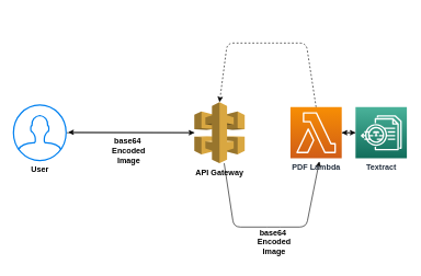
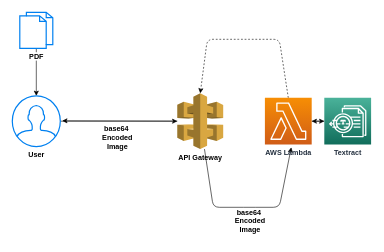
  <mxCell id="0" />
  <mxCell id="1" parent="0" />
+ <mxCell id="2" style="edgeStyle=none;html=1;" edge="1" parent="1" source="3" target="15"><mxGeometry relative="1" as="geometry"><mxPoint x="132.5" y="205" as="targetPoint" /></mxGeometry></mxCell>
+ <mxCell id="3" value="&lt;b&gt;PDF&lt;/b&gt;" style="html=1;verticalLabelPosition=bottom;align=center;labelBackgroundColor=#ffffff;verticalAlign=top;strokeWidth=2;strokeColor=#0080F0;shadow=0;dashed=0;shape=mxgraph.ios7.icons.documents;" vertex="1" parent="1"><mxGeometry x="32.5" y="20" width="55" height="60" as="geometry" /></mxCell>
  <mxCell id="4" style="html=1;entryX=1;entryY=0.5;entryDx=0;entryDy=0;entryPerimeter=0;" edge="1" parent="1" source="5" target="11"><mxGeometry relative="1" as="geometry" /></mxCell>
  <mxCell id="5" value="&lt;b&gt;Textract&lt;/b&gt;" style="sketch=0;points=[[0,0,0],[0.25,0,0],[0.5,0,0],[0.75,0,0],[1,0,0],[0,1,0],[0.25,1,0],[0.5,1,0],[0.75,1,0],[1,1,0],[0,0.25,0],[0,0.5,0],[0,0.75,0],[1,0.25,0],[1,0.5,0],[1,0.75,0]];outlineConnect=0;fontColor=#232F3E;gradientColor=#4AB29A;gradientDirection=north;fillColor=#116D5B;strokeColor=#ffffff;dashed=0;verticalLabelPosition=bottom;verticalAlign=top;align=center;html=1;fontSize=12;fontStyle=0;aspect=fixed;shape=mxgraph.aws4.resourceIcon;resIcon=mxgraph.aws4.textract;" vertex="1" parent="1"><mxGeometry x="540" y="162.5" width="78" height="78" as="geometry" /></mxCell>
  <mxCell id="6" style="edgeStyle=none;html=1;" edge="1" parent="1" source="8"><mxGeometry relative="1" as="geometry"><mxPoint x="485" y="245" as="targetPoint" /><Array as="points"><mxPoint x="355" y="345" /><mxPoint x="415" y="345" /><mxPoint x="465" y="345" /></Array></mxGeometry></mxCell>
  <mxCell id="7" style="edgeStyle=none;html=1;entryX=1.04;entryY=0.492;entryDx=0;entryDy=0;entryPerimeter=0;" edge="1" parent="1" source="8" target="15"><mxGeometry relative="1" as="geometry" /></mxCell>
  <mxCell id="8" value="&lt;b&gt;API Gateway&lt;/b&gt;" style="outlineConnect=0;dashed=0;verticalLabelPosition=bottom;verticalAlign=top;align=center;html=1;shape=mxgraph.aws3.api_gateway;fillColor=#D9A741;gradientColor=none;" vertex="1" parent="1"><mxGeometry x="295" y="155" width="76.5" height="93" as="geometry" /></mxCell>
  <mxCell id="9" style="edgeStyle=none;html=1;entryX=0;entryY=0.5;entryDx=0;entryDy=0;entryPerimeter=0;" edge="1" parent="1" source="11" target="5"><mxGeometry relative="1" as="geometry" /></mxCell>
  <mxCell id="10" style="edgeStyle=none;html=1;exitX=0.5;exitY=0;exitDx=0;exitDy=0;exitPerimeter=0;entryX=0.5;entryY=0;entryDx=0;entryDy=0;entryPerimeter=0;dashed=1;" edge="1" parent="1" source="11" target="8"><mxGeometry relative="1" as="geometry"><Array as="points"><mxPoint x="465" y="65" /><mxPoint x="405" y="65" /><mxPoint x="345" y="65" /></Array></mxGeometry></mxCell>
- <mxCell id="11" value="&lt;b&gt;PDF Lambda&lt;/b&gt;" style="sketch=0;points=[[0,0,0],[0.25,0,0],[0.5,0,0],[0.75,0,0],[1,0,0],[0,1,0],[0.25,1,0],[0.5,1,0],[0.75,1,0],[1,1,0],[0,0.25,0],[0,0.5,0],[0,0.75,0],[1,0.25,0],[1,0.5,0],[1,0.75,0]];outlineConnect=0;fontColor=#232F3E;gradientColor=#F78E04;gradientDirection=north;fillColor=#D05C17;strokeColor=#ffffff;dashed=0;verticalLabelPosition=bottom;verticalAlign=top;align=center;html=1;fontSize=12;fontStyle=0;aspect=fixed;shape=mxgraph.aws4.resourceIcon;resIcon=mxgraph.aws4.lambda;" vertex="1" parent="1"><mxGeometry x="441" y="162.5" width="78" height="78" as="geometry" /></mxCell>
+ <mxCell id="11" value="&lt;b&gt;AWS Lambda&lt;/b&gt;" style="sketch=0;points=[[0,0,0],[0.25,0,0],[0.5,0,0],[0.75,0,0],[1,0,0],[0,1,0],[0.25,1,0],[0.5,1,0],[0.75,1,0],[1,1,0],[0,0.25,0],[0,0.5,0],[0,0.75,0],[1,0.25,0],[1,0.5,0],[1,0.75,0]];outlineConnect=0;fontColor=#232F3E;gradientColor=#F78E04;gradientDirection=north;fillColor=#D05C17;strokeColor=#ffffff;dashed=0;verticalLabelPosition=bottom;verticalAlign=top;align=center;html=1;fontSize=12;fontStyle=0;aspect=fixed;shape=mxgraph.aws4.resourceIcon;resIcon=mxgraph.aws4.lambda;" vertex="1" parent="1"><mxGeometry x="441" y="162.5" width="78" height="78" as="geometry" /></mxCell>
  <mxCell id="12" value="&lt;b&gt;base64&amp;nbsp;&lt;br&gt;Encoded&lt;br&gt;Image&lt;br&gt;&lt;/b&gt;" style="text;html=1;align=center;verticalAlign=middle;resizable=0;points=[];autosize=1;strokeColor=none;fillColor=none;" vertex="1" parent="1"><mxGeometry x="381" y="338" width="70" height="60" as="geometry" /></mxCell>
  <mxCell id="13" value="&lt;b&gt;base64&amp;nbsp;&lt;br&gt;Encoded&lt;br&gt;Image&lt;br&gt;&lt;/b&gt;" style="text;html=1;align=center;verticalAlign=middle;resizable=0;points=[];autosize=1;strokeColor=none;fillColor=none;" vertex="1" parent="1"><mxGeometry x="160" y="199.25" width="70" height="60" as="geometry" /></mxCell>
  <mxCell id="14" style="edgeStyle=none;html=1;" edge="1" parent="1" source="15" target="8"><mxGeometry relative="1" as="geometry" /></mxCell>
  <mxCell id="15" value="&lt;b&gt;User&lt;/b&gt;" style="html=1;verticalLabelPosition=bottom;align=center;labelBackgroundColor=#ffffff;verticalAlign=top;strokeWidth=2;strokeColor=#0080F0;shadow=0;dashed=0;shape=mxgraph.ios7.icons.user;" vertex="1" parent="1"><mxGeometry x="20" y="159.25" width="80" height="84.5" as="geometry" /></mxCell>
